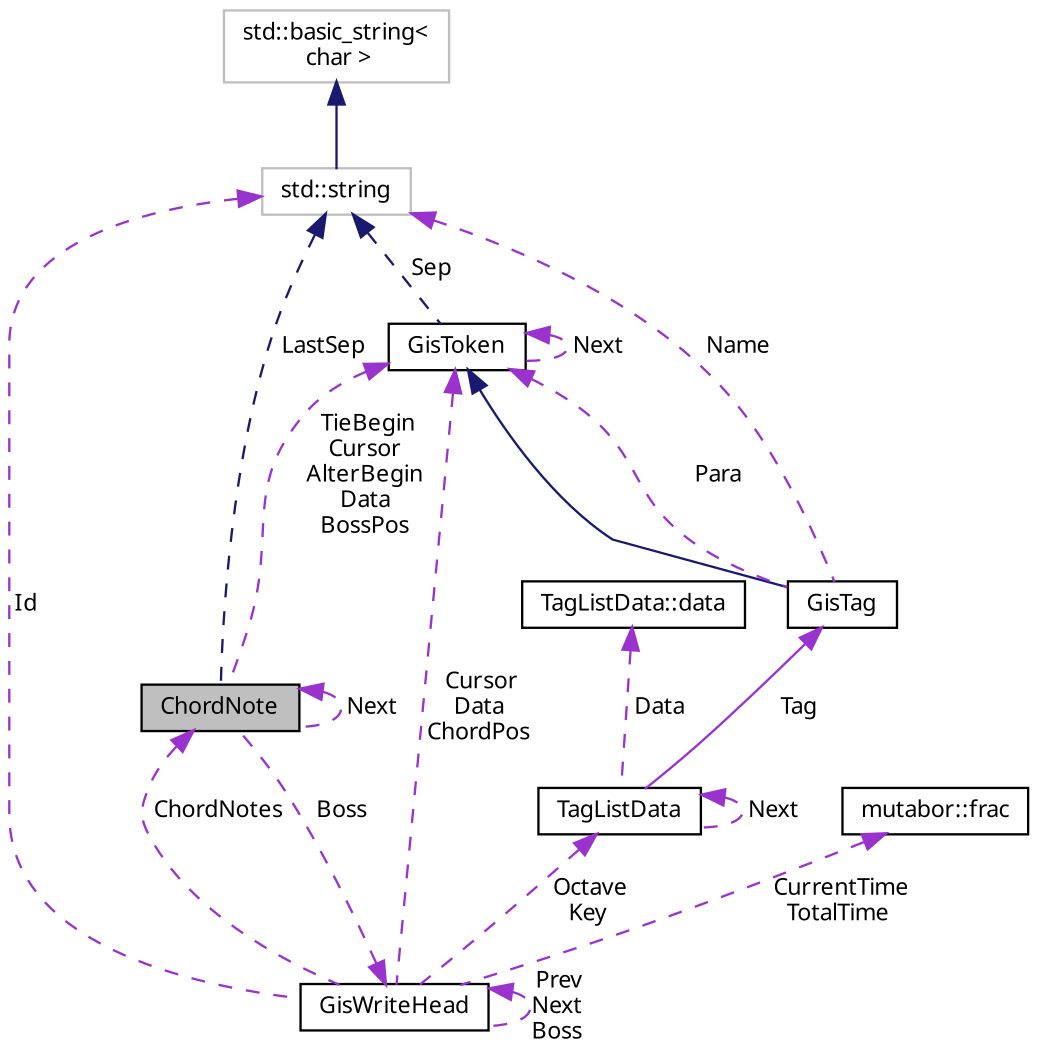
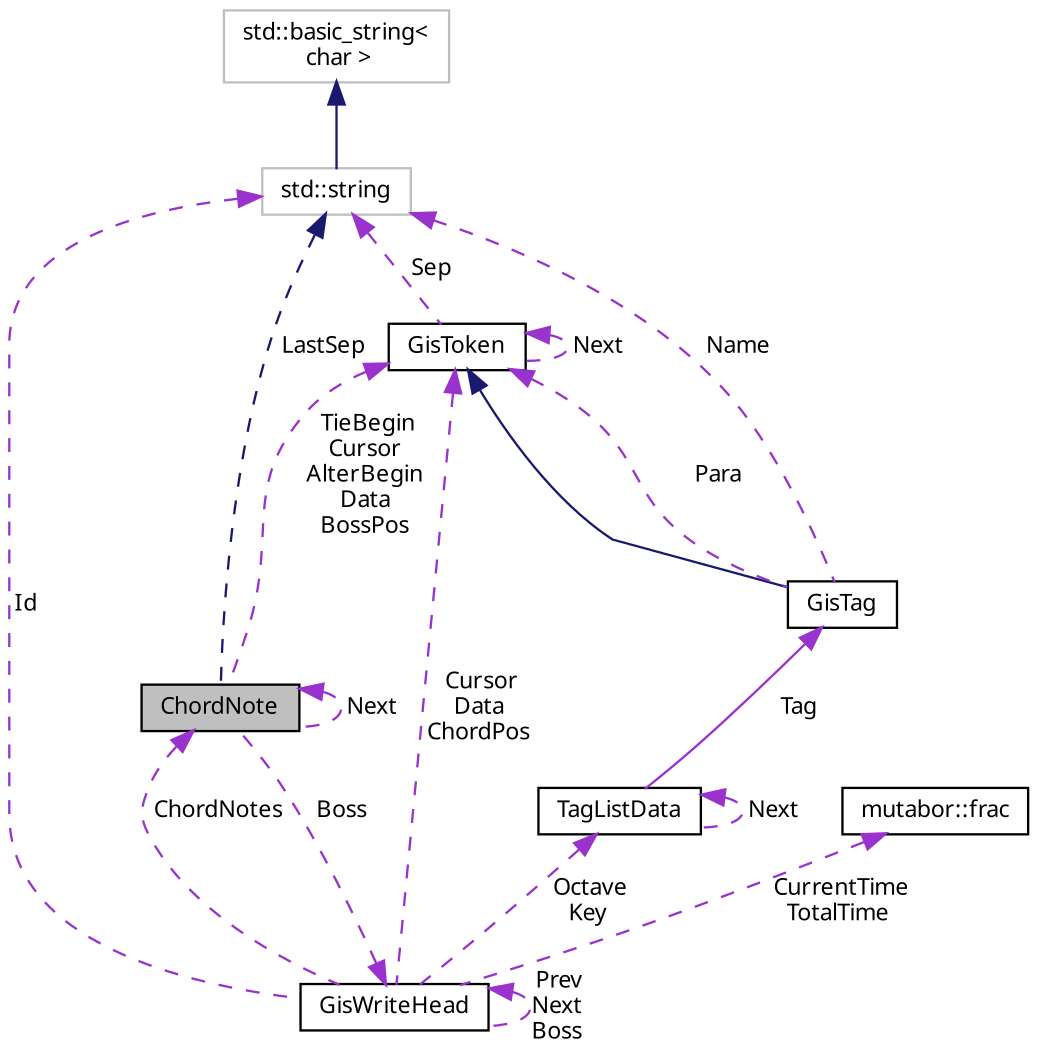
  digraph {
    node [color=black fillcolor=white fontname=Sans fontsize=10 shape=record style=filled]
    edge [color=darkorchid3 dir=back fontname=Sans fontsize=10 labelfontname=Sans labelfontsize=10 style=dashed]
    n1 [fillcolor=grey75 fontcolor=black height=0.2 label=ChordNote width=0.4]
    n2 [height=0.2 label=GisWriteHead width=0.4]
    n3 [color=grey75 height=0.2 label="std::string" width=0.4]
    n4 [height=0.2 label=GisToken width=0.4]
    n5 [height=0.2 label=GisTag width=0.4]
    n6 [height=0.2 label=TagListData width=0.4]
    n7 [color=grey75 height=0.2 label="std::basic_string\<\l char \>" width=0.4]
    n8 [height=0.2 label="mutabor::frac" width=0.4]
-   n9 [height=0.2 label="TagListData::data" width=0.4]
    n1 -> n1 [label=" Next"]
    n1 -> n2 [label=" ChordNotes"]
    n2 -> n1 [label=" Boss"]
    n2 -> n2 [label=" Prev\nNext\nBoss"]
    n3 -> n1 [color=midnightblue label=" LastSep"]
    n3 -> n2 [label=" Id"]
-   n3 -> n4 [color=midnightblue label=" Sep"]
+   n3 -> n4 [label=" Sep"]
    n3 -> n5 [label=" Name"]
    n4 -> n1 [label=" TieBegin\nCursor\nAlterBegin\nData\nBossPos"]
    n4 -> n2 [label=" Cursor\nData\nChordPos"]
    n4 -> n4 [label=" Next"]
    n4 -> n5 [color=midnightblue style=solid]
    n4 -> n5 [label=" Para"]
    n5 -> n6 [label=" Tag" style=solid]
    n6 -> n2 [label=" Octave\nKey"]
    n6 -> n6 [label=" Next"]
    n7 -> n3 [color=midnightblue style=solid]
    n8 -> n2 [label=" CurrentTime\nTotalTime"]
-   n9 -> n6 [label=" Data"]
  }
